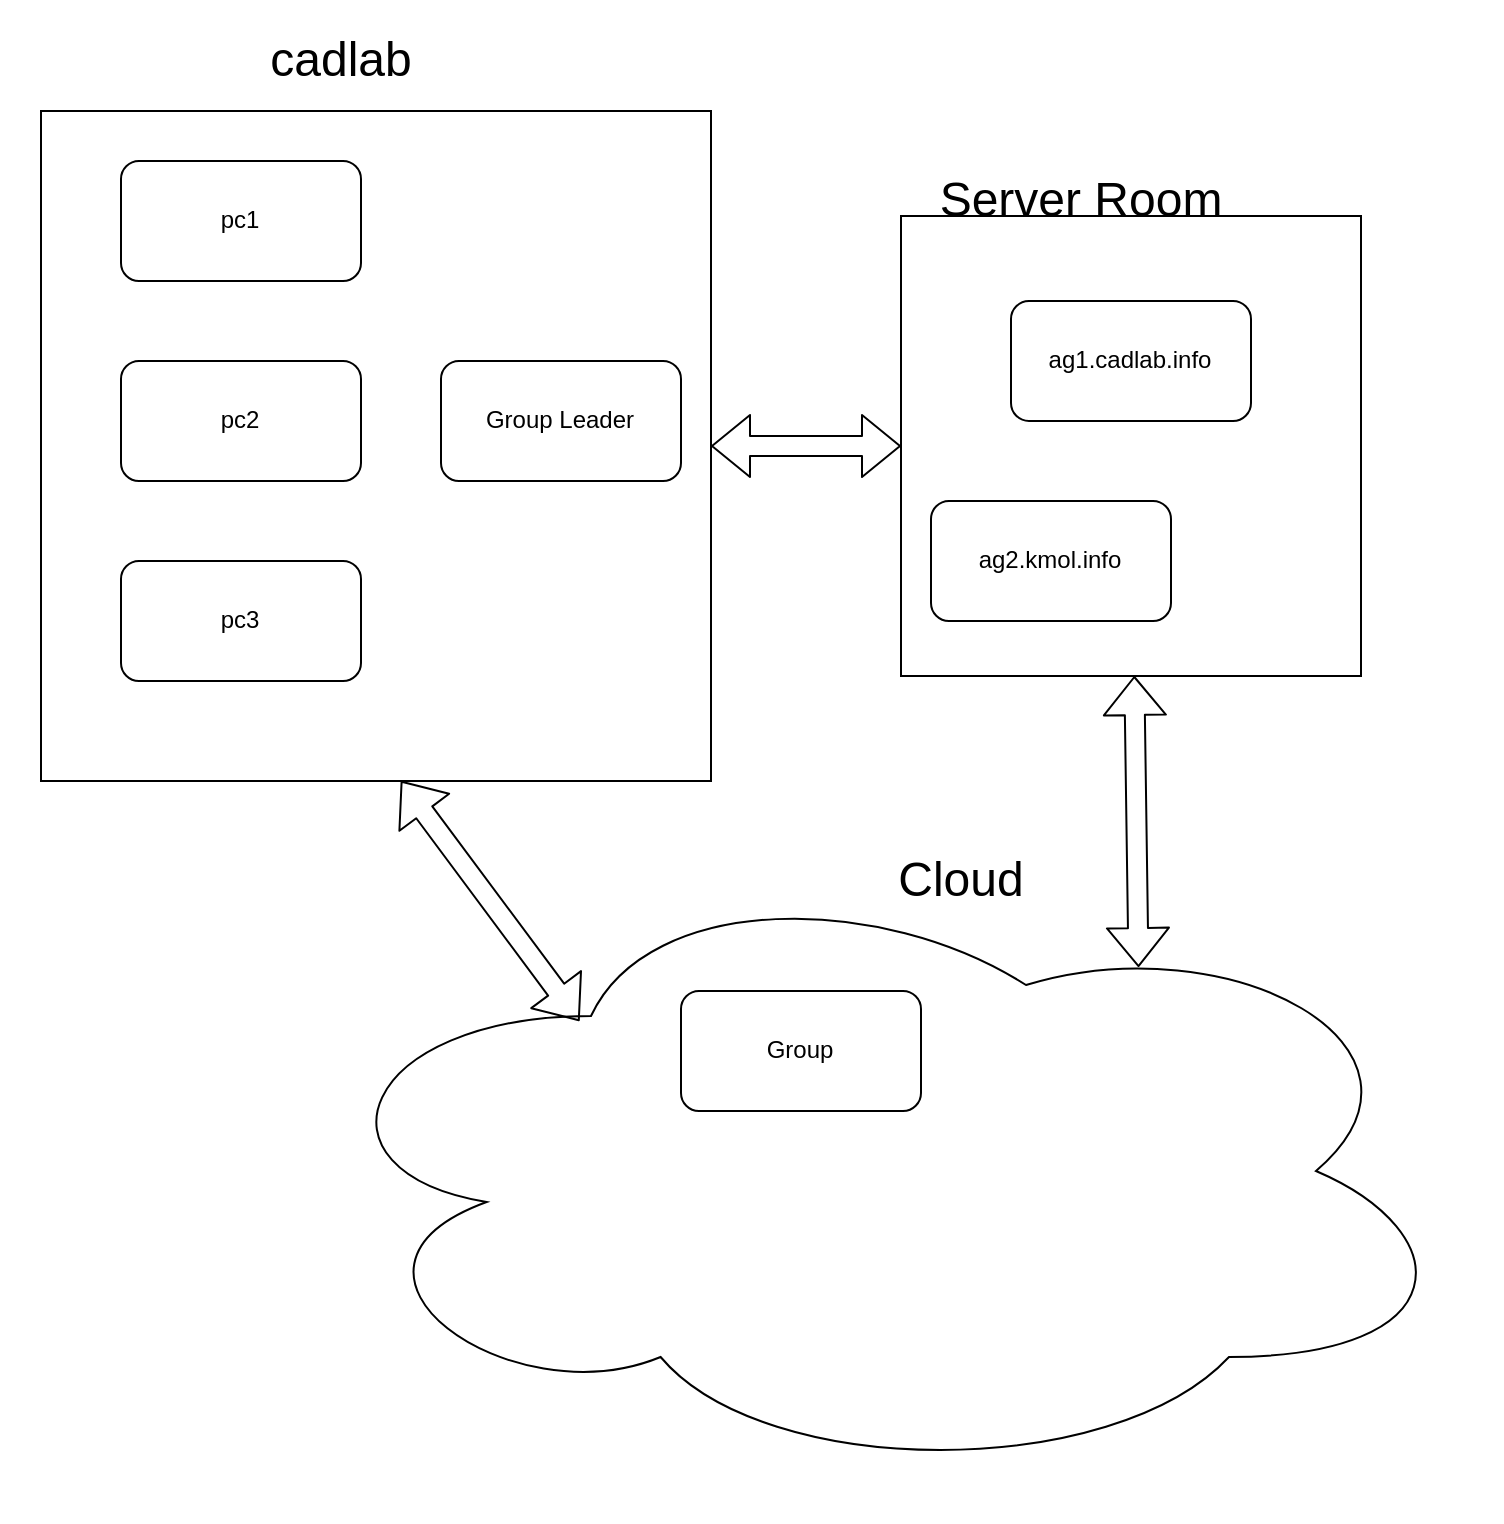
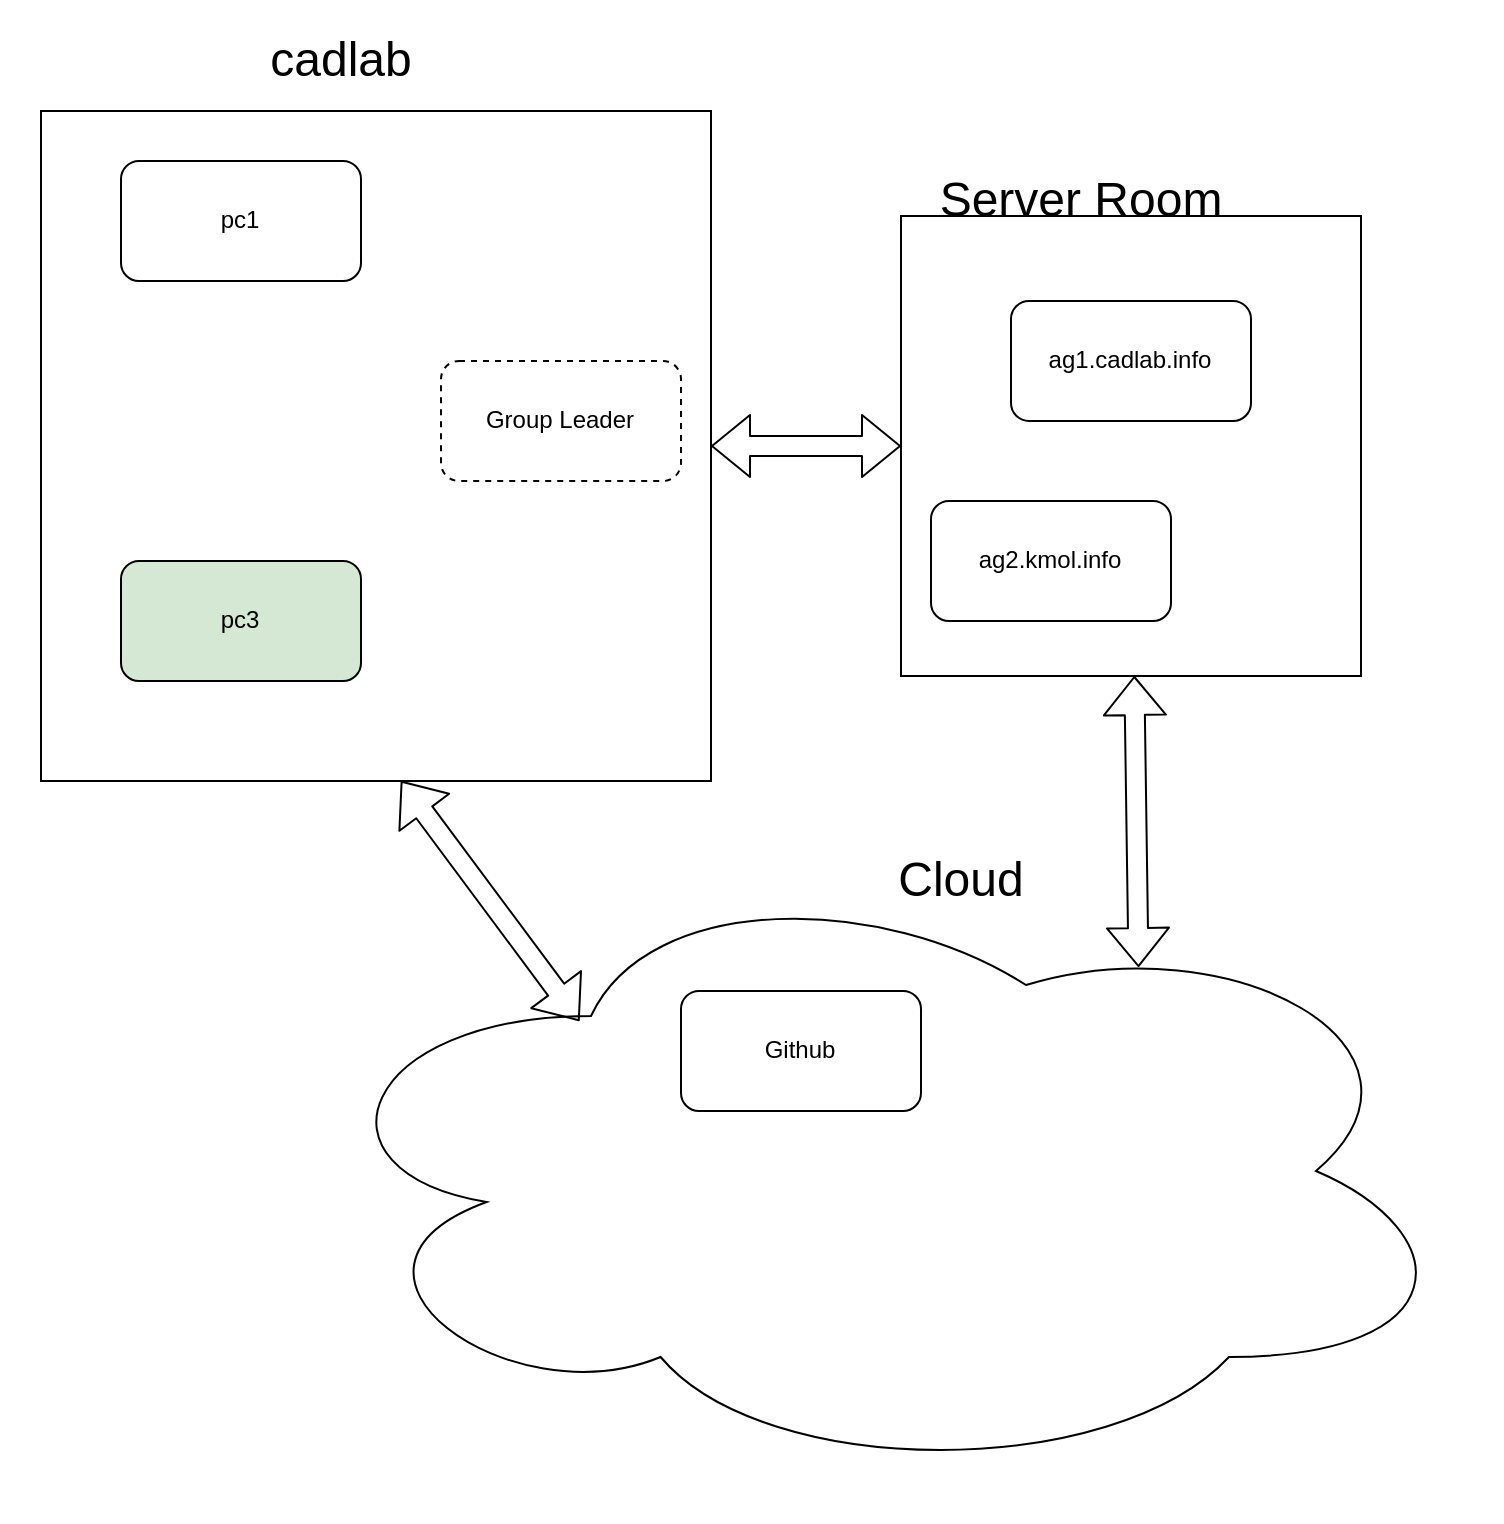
  <mxCell id="0" />
  <mxCell id="1" parent="0" />
  <mxCell id="2" value="" style="whiteSpace=wrap;html=1;aspect=fixed;" vertex="1" parent="1"><mxGeometry x="20" y="55" width="335" height="335" as="geometry" /></mxCell>
  <mxCell id="3" value="" style="whiteSpace=wrap;html=1;aspect=fixed;" vertex="1" parent="1"><mxGeometry x="450" y="107.5" width="230" height="230" as="geometry" /></mxCell>
  <mxCell id="4" value="" style="ellipse;shape=cloud;whiteSpace=wrap;html=1;" vertex="1" parent="1"><mxGeometry x="150" y="430" width="580" height="310" as="geometry" /></mxCell>
  <mxCell id="5" value="&lt;div style=&quot;font-size: 24px&quot;&gt;&lt;font style=&quot;font-size: 24px&quot;&gt;cadlab&lt;/font&gt;&lt;/div&gt;" style="text;html=1;resizable=0;autosize=1;align=center;verticalAlign=middle;points=[];fillColor=none;strokeColor=none;rounded=0;" vertex="1" parent="1"><mxGeometry x="125" y="20" width="90" height="20" as="geometry" /></mxCell>
  <mxCell id="6" value="&lt;font style=&quot;font-size: 24px&quot;&gt;Server Room&lt;/font&gt;" style="text;html=1;resizable=0;autosize=1;align=center;verticalAlign=middle;points=[];fillColor=none;strokeColor=none;rounded=0;" vertex="1" parent="1"><mxGeometry x="460" y="90" width="160" height="20" as="geometry" /></mxCell>
  <mxCell id="7" value="&lt;div style=&quot;font-size: 24px&quot;&gt;&lt;font style=&quot;font-size: 24px&quot;&gt;Cloud&lt;/font&gt;&lt;/div&gt;" style="text;html=1;resizable=0;autosize=1;align=center;verticalAlign=middle;points=[];fillColor=none;strokeColor=none;rounded=0;" vertex="1" parent="1"><mxGeometry x="440" y="430" width="80" height="20" as="geometry" /></mxCell>
- <mxCell id="8" value="Group" style="rounded=1;whiteSpace=wrap;html=1;" vertex="1" parent="1"><mxGeometry x="340" y="495" width="120" height="60" as="geometry" /></mxCell>
+ <mxCell id="8" value="Github" style="rounded=1;whiteSpace=wrap;html=1;" vertex="1" parent="1"><mxGeometry x="340" y="495" width="120" height="60" as="geometry" /></mxCell>
  <mxCell id="9" value="ag1.cadlab.info" style="rounded=1;whiteSpace=wrap;html=1;" vertex="1" parent="1"><mxGeometry x="505" y="150" width="120" height="60" as="geometry" /></mxCell>
  <mxCell id="10" value="pc1" style="rounded=1;whiteSpace=wrap;html=1;" vertex="1" parent="1"><mxGeometry x="60" y="80" width="120" height="60" as="geometry" /></mxCell>
- <mxCell id="11" value="pc2" style="rounded=1;whiteSpace=wrap;html=1;" vertex="1" parent="1"><mxGeometry x="60" y="180" width="120" height="60" as="geometry" /></mxCell>
- <mxCell id="12" value="pc3" style="rounded=1;whiteSpace=wrap;html=1;" vertex="1" parent="1"><mxGeometry x="60" y="280" width="120" height="60" as="geometry" /></mxCell>
- <mxCell id="13" value="Group Leader" style="rounded=1;whiteSpace=wrap;html=1;" vertex="1" parent="1"><mxGeometry x="220" y="180" width="120" height="60" as="geometry" /></mxCell>
+ <mxCell id="12" value="pc3" style="rounded=1;whiteSpace=wrap;html=1;fillColor=#d5e8d4;" vertex="1" parent="1"><mxGeometry x="60" y="280" width="120" height="60" as="geometry" /></mxCell>
+ <mxCell id="13" value="Group Leader" style="rounded=1;whiteSpace=wrap;html=1;dashed=1;" vertex="1" parent="1"><mxGeometry x="220" y="180" width="120" height="60" as="geometry" /></mxCell>
  <mxCell id="14" value="ag2.kmol.info" style="rounded=1;whiteSpace=wrap;html=1;" vertex="1" parent="1"><mxGeometry x="465" y="250" width="120" height="60" as="geometry" /></mxCell>
  <mxCell id="15" value="" style="shape=flexArrow;endArrow=classic;startArrow=classic;html=1;exitX=1;exitY=0.5;exitDx=0;exitDy=0;" edge="1" parent="1" source="2" target="3"><mxGeometry width="50" height="50" relative="1" as="geometry"><mxPoint x="360" y="380" as="sourcePoint" /><mxPoint x="410" y="330" as="targetPoint" /></mxGeometry></mxCell>
  <mxCell id="16" value="" style="shape=flexArrow;endArrow=classic;startArrow=classic;html=1;exitX=0.722;exitY=0.171;exitDx=0;exitDy=0;exitPerimeter=0;" edge="1" parent="1" source="4" target="3"><mxGeometry width="50" height="50" relative="1" as="geometry"><mxPoint x="540" y="380" as="sourcePoint" /><mxPoint x="590" y="330" as="targetPoint" /></mxGeometry></mxCell>
  <mxCell id="17" value="" style="shape=flexArrow;endArrow=classic;startArrow=classic;html=1;exitX=0.24;exitY=0.258;exitDx=0;exitDy=0;exitPerimeter=0;" edge="1" parent="1" source="4"><mxGeometry width="50" height="50" relative="1" as="geometry"><mxPoint x="150" y="440" as="sourcePoint" /><mxPoint x="200" y="390" as="targetPoint" /></mxGeometry></mxCell>
